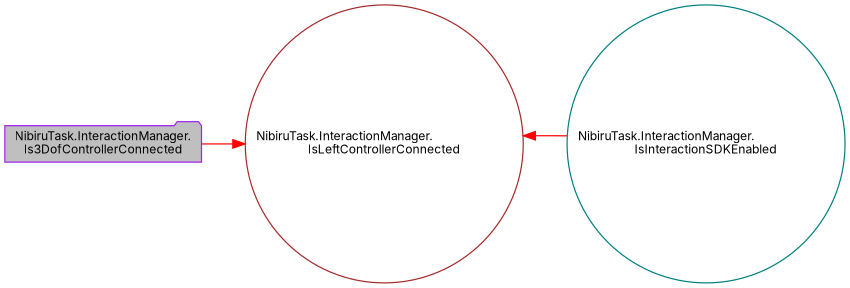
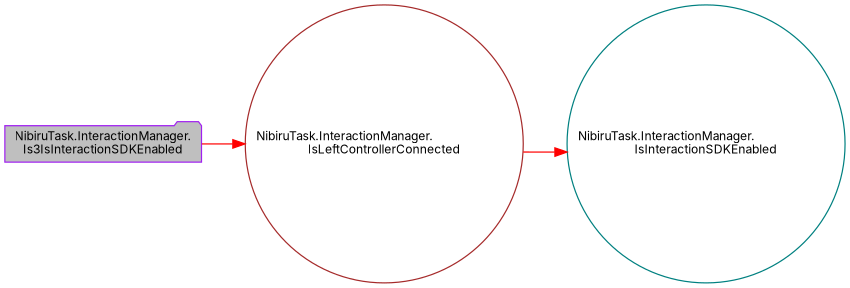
  digraph {
    fontname=Inter
    rankdir=LR
    node [fillcolor=white fontname=Inter fontsize=10 shape=circle style=filled]
    edge [color=red fontname=Inter fontsize=10 labelfontname=Helvetica labelfontsize=10 style=solid]
-   n1 [color=purple fillcolor=grey75 fontcolor=black height=0.2 label="NibiruTask.InteractionManager.\lIs3DofControllerConnected" shape=folder width=0.4]
+   n1 [color=purple fillcolor=grey75 fontcolor=black height=0.2 label="NibiruTask.InteractionManager.\lIs3IsInteractionSDKEnabled" shape=folder width=0.4]
    n2 [color=brown height=0.2 label="NibiruTask.InteractionManager.\lIsLeftControllerConnected" width=0.4]
    n3 [color=teal height=0.2 label="NibiruTask.InteractionManager.\lIsInteractionSDKEnabled" width=0.4]
    n1 -> n2
-   n3 -> n2
+   n2 -> n3
  }
